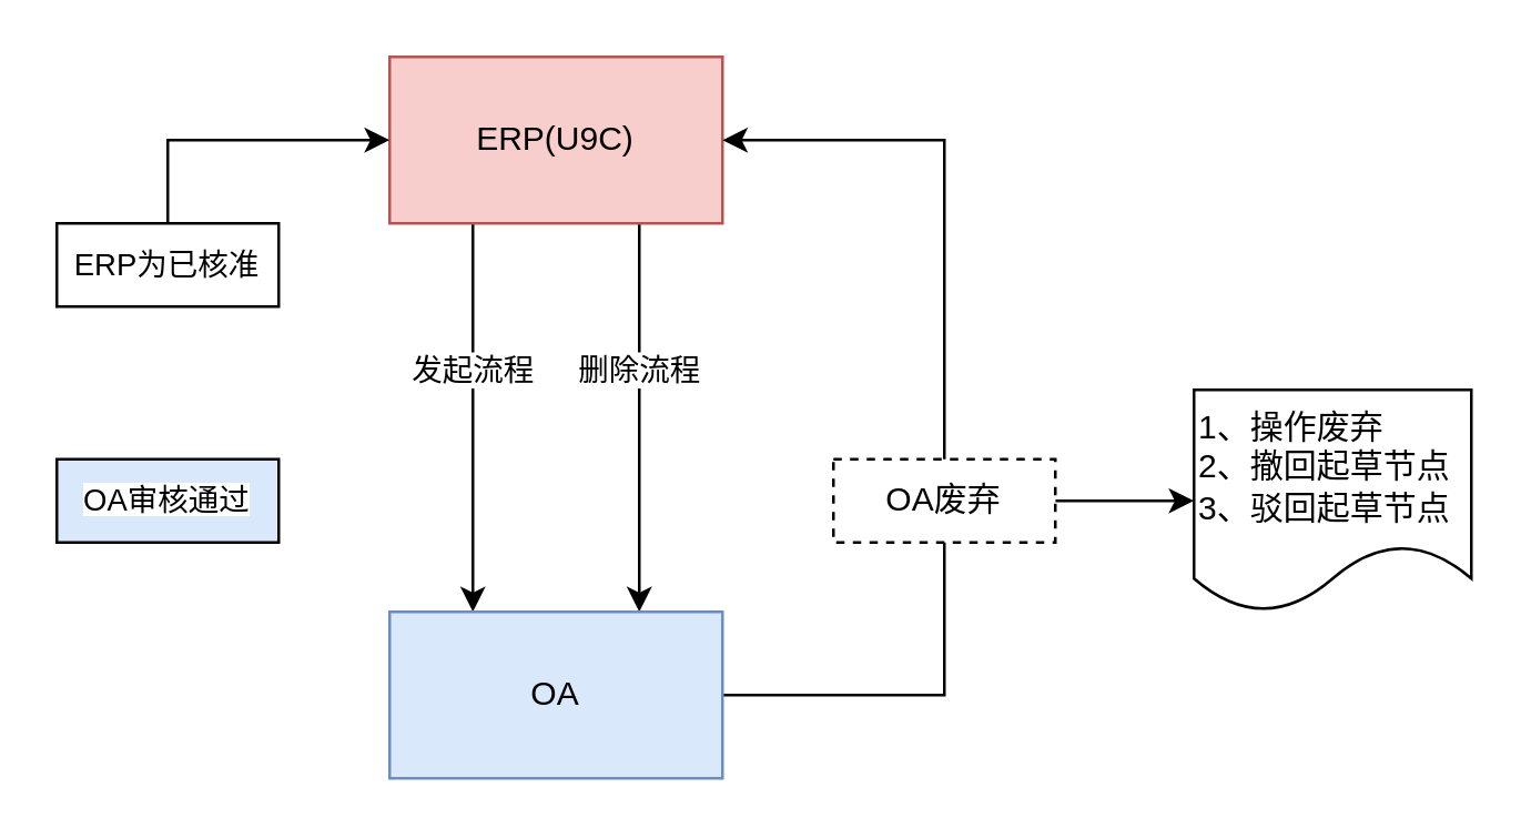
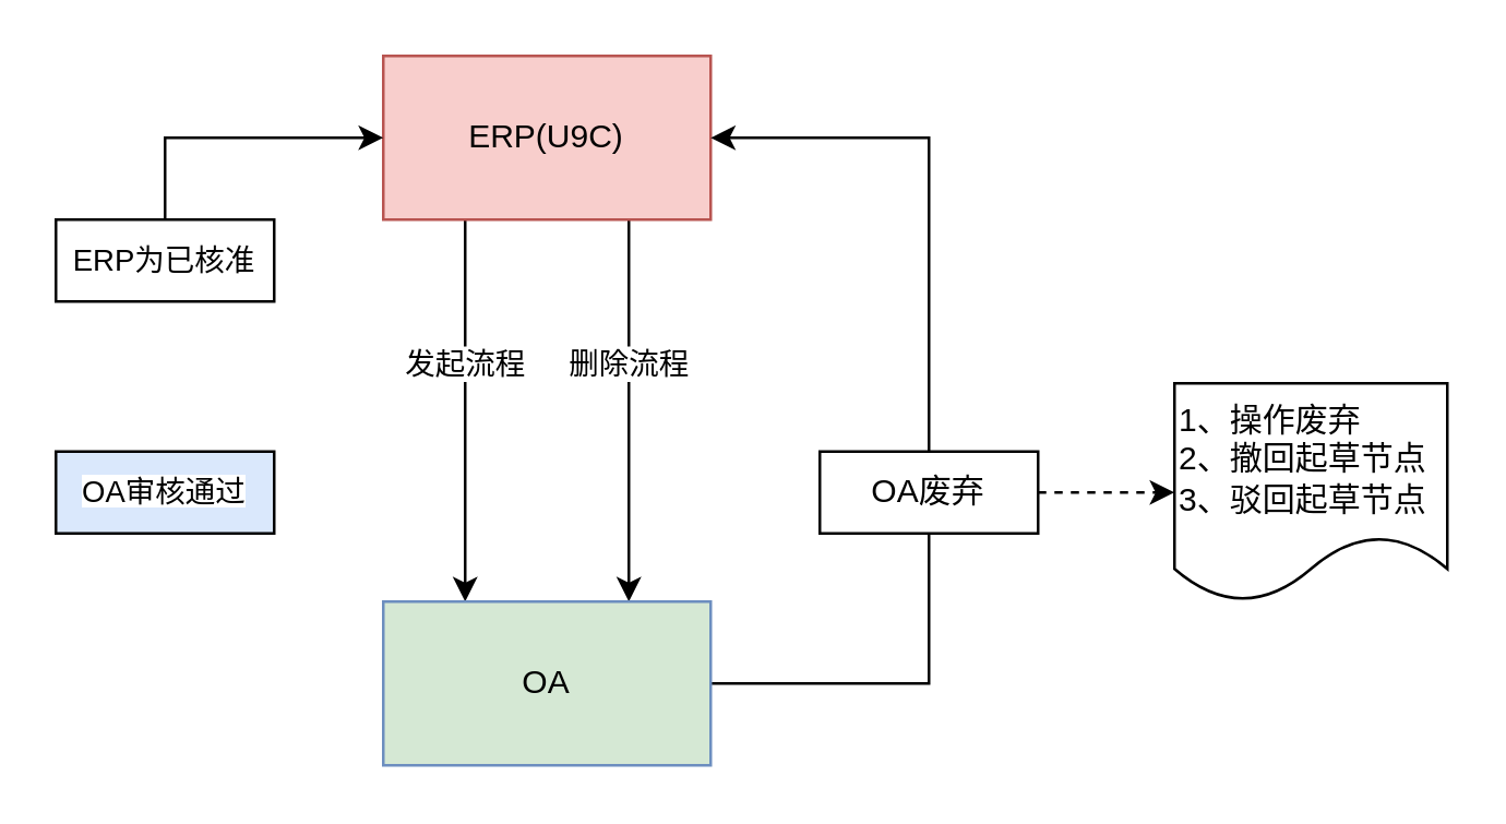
  <mxCell id="0" />
  <mxCell id="1" parent="0" />
  <mxCell id="2" style="edgeStyle=orthogonalEdgeStyle;rounded=0;orthogonalLoop=1;jettySize=auto;html=1;exitX=0.25;exitY=1;exitDx=0;exitDy=0;entryX=0.25;entryY=0;entryDx=0;entryDy=0;" edge="1" parent="1" source="6" target="9"><mxGeometry relative="1" as="geometry" /></mxCell>
  <mxCell id="3" value="发起流程" style="edgeLabel;html=1;align=center;verticalAlign=middle;resizable=0;points=[];" vertex="1" connectable="0" parent="2"><mxGeometry x="-0.257" y="-1" relative="1" as="geometry"><mxPoint as="offset" /></mxGeometry></mxCell>
  <mxCell id="4" style="edgeStyle=orthogonalEdgeStyle;rounded=0;orthogonalLoop=1;jettySize=auto;html=1;exitX=0.75;exitY=1;exitDx=0;exitDy=0;entryX=0.75;entryY=0;entryDx=0;entryDy=0;" edge="1" parent="1" source="6" target="9"><mxGeometry relative="1" as="geometry" /></mxCell>
  <mxCell id="5" value="删除流程" style="edgeLabel;html=1;align=center;verticalAlign=middle;resizable=0;points=[];" vertex="1" connectable="0" parent="4"><mxGeometry x="-0.257" y="-1" relative="1" as="geometry"><mxPoint as="offset" /></mxGeometry></mxCell>
  <mxCell id="6" value="ERP(U9C)" style="rounded=0;whiteSpace=wrap;html=1;fillColor=#f8cecc;strokeColor=#b85450;" vertex="1" parent="1"><mxGeometry x="140" y="20" width="120" height="60" as="geometry" /></mxCell>
  <mxCell id="7" style="edgeStyle=orthogonalEdgeStyle;rounded=0;orthogonalLoop=1;jettySize=auto;html=1;exitX=0;exitY=0.5;exitDx=0;exitDy=0;entryX=0;entryY=0.5;entryDx=0;entryDy=0;" edge="1" parent="1" source="12" target="6"><mxGeometry relative="1" as="geometry"><Array as="points"><mxPoint x="60" y="50" /></Array></mxGeometry></mxCell>
  <mxCell id="8" style="edgeStyle=orthogonalEdgeStyle;rounded=0;orthogonalLoop=1;jettySize=auto;html=1;exitX=1;exitY=0.5;exitDx=0;exitDy=0;entryX=1;entryY=0.5;entryDx=0;entryDy=0;" edge="1" parent="1" source="9" target="6"><mxGeometry relative="1" as="geometry"><Array as="points"><mxPoint x="340" y="250" /><mxPoint x="340" y="50" /></Array></mxGeometry></mxCell>
- <mxCell id="9" value="OA" style="rounded=0;whiteSpace=wrap;html=1;fillColor=#dae8fc;strokeColor=#6c8ebf;" vertex="1" parent="1"><mxGeometry x="140" y="220" width="120" height="60" as="geometry" /></mxCell>
- <mxCell id="10" style="edgeStyle=orthogonalEdgeStyle;rounded=0;orthogonalLoop=1;jettySize=auto;html=1;exitX=1;exitY=0.5;exitDx=0;exitDy=0;entryX=0;entryY=0.5;entryDx=0;entryDy=0;" edge="1" parent="1" source="11" target="14"><mxGeometry relative="1" as="geometry" /></mxCell>
- <mxCell id="11" value="OA废弃" style="rounded=0;whiteSpace=wrap;html=1;dashed=1;" vertex="1" parent="1"><mxGeometry x="300" y="165" width="80" height="30" as="geometry" /></mxCell>
+ <mxCell id="9" value="OA" style="rounded=0;whiteSpace=wrap;html=1;fillColor=#d5e8d4;strokeColor=#6c8ebf;" vertex="1" parent="1"><mxGeometry x="140" y="220" width="120" height="60" as="geometry" /></mxCell>
+ <mxCell id="10" style="edgeStyle=orthogonalEdgeStyle;rounded=0;orthogonalLoop=1;jettySize=auto;html=1;exitX=1;exitY=0.5;exitDx=0;exitDy=0;entryX=0;entryY=0.5;entryDx=0;entryDy=0;dashed=1;" edge="1" parent="1" source="11" target="14"><mxGeometry relative="1" as="geometry" /></mxCell>
+ <mxCell id="11" value="OA废弃" style="rounded=0;whiteSpace=wrap;html=1;" vertex="1" parent="1"><mxGeometry x="300" y="165" width="80" height="30" as="geometry" /></mxCell>
  <mxCell id="12" value="&lt;span style=&quot;font-size: 11px; text-wrap: nowrap; background-color: rgb(255, 255, 255);&quot;&gt;ERP为已核准&lt;/span&gt;" style="rounded=0;whiteSpace=wrap;html=1;" vertex="1" parent="1"><mxGeometry x="20" y="80" width="80" height="30" as="geometry" /></mxCell>
  <mxCell id="13" value="&lt;span style=&quot;font-size: 11px; text-wrap: nowrap; background-color: rgb(255, 255, 255);&quot;&gt;OA审核通过&lt;/span&gt;" style="rounded=0;whiteSpace=wrap;html=1;fillColor=#dae8fc;" vertex="1" parent="1"><mxGeometry x="20" y="165" width="80" height="30" as="geometry" /></mxCell>
  <mxCell id="14" value="1、操作废弃&lt;div&gt;2、撤回起草节点&lt;/div&gt;&lt;div&gt;3、驳回起草节点&lt;/div&gt;" style="shape=document;whiteSpace=wrap;html=1;boundedLbl=1;align=left;" vertex="1" parent="1"><mxGeometry x="430" y="140" width="100" height="80" as="geometry" /></mxCell>
